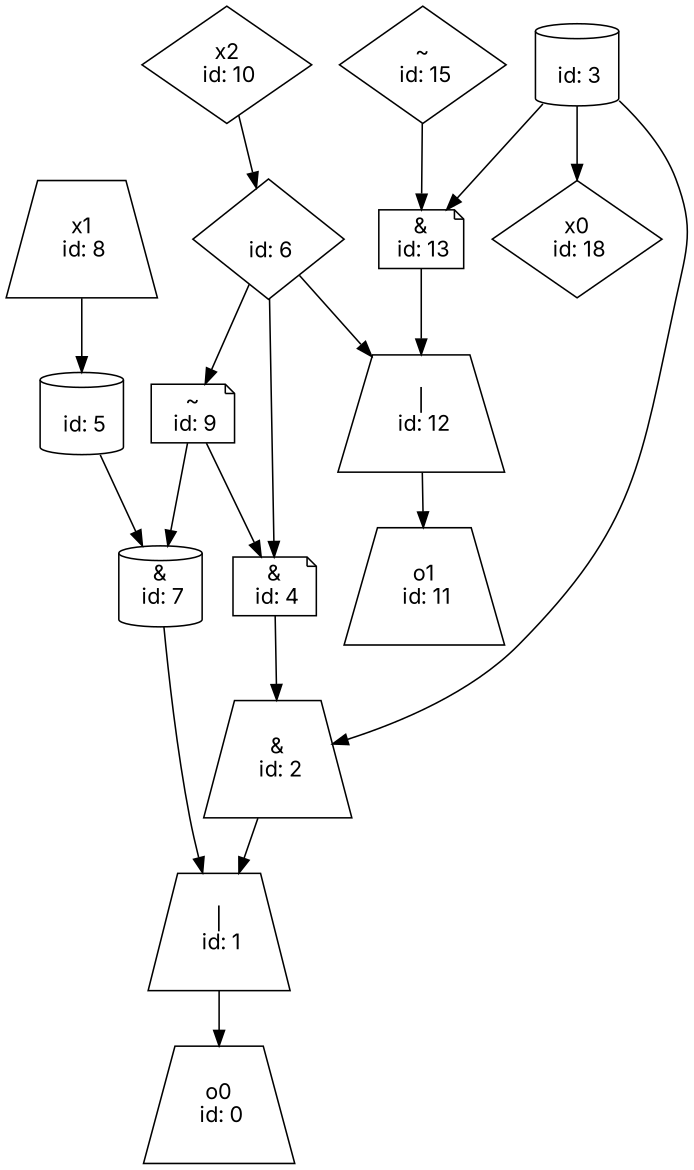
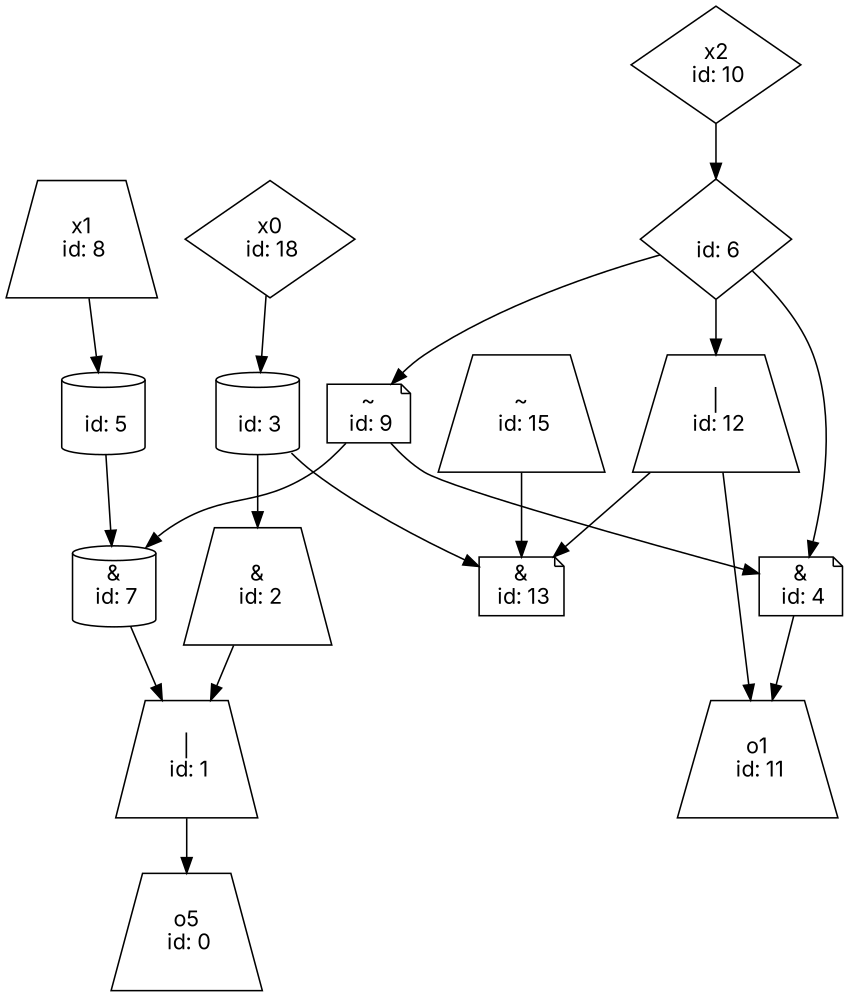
  digraph {
    fontname=Inter
    node [fontname=Inter shape=trapezium]
    edge [fontname=Inter]
-   n1 [label="o0\n id: 0"]
+   n1 [label="o5\n id: 0"]
    n2 [label="|\n id: 1"]
    n3 [label="&\n id: 2"]
    n4 [label="\n id: 3" shape=cylinder]
    n5 [label="&\n id: 13" shape=note]
    n6 [label="|\n id: 12"]
    n7 [label="&\n id: 4" shape=note]
    n8 [label="\n id: 5" shape=cylinder]
    n9 [label="&\n id: 7" shape=cylinder]
-   n10 [label="~\n id: 15" shape=diamond]
+   n10 [label="~\n id: 15"]
    n11 [label="\n id: 6" shape=diamond]
    n12 [label="~\n id: 9" shape=note]
    n13 [label="o1\n id: 11"]
    n14 [label="x0\n id: 18" shape=diamond]
    n15 [label="x1\n id: 8"]
    n16 [label="x2\n id: 10" shape=diamond]
    n2 -> n1
    n3 -> n2
    n4 -> n3
    n4 -> n5
-   n5 -> n6
+   n6 -> n5
    n6 -> n13
-   n7 -> n3
+   n7 -> n13
    n8 -> n9
    n9 -> n2
    n10 -> n5
    n11 -> n6
    n11 -> n7
    n11 -> n12
    n12 -> n7
    n12 -> n9
-   n4 -> n14
+   n14 -> n4
    n15 -> n8
    n16 -> n11
  }
